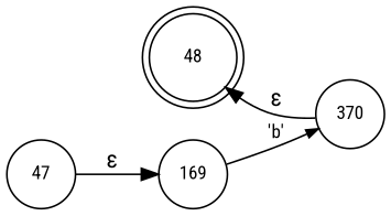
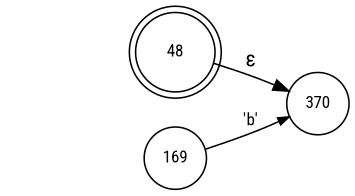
  digraph {
    fontname="Roboto Condensed"
    rankdir=LR
    node [fixedsize=true fontname="Roboto Condensed" fontsize=11 shape=circle peripheries=1]
    edge [fontname="Roboto Condensed"]
    n1 [label=48 shape=doublecircle width=.6 peripheries=""]
    n2 [label=169 width=.55]
    n3 [label=370 width=.55]
-   n4 [label=47 width=.55]
    n2 -> n3 [arrowhead=normal arrowsize=.7 fontsize=11 label="'b'"]
-   n3 -> n1 [label="&epsilon;"]
-   n4 -> n2 [label="&epsilon;"]
+   n1 -> n3 [label="&epsilon;"]
  }
